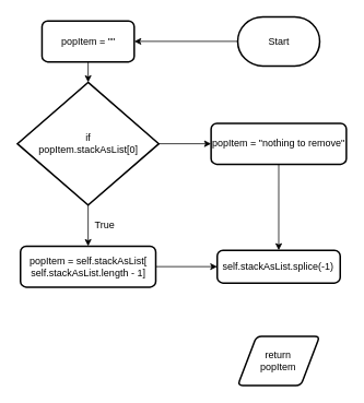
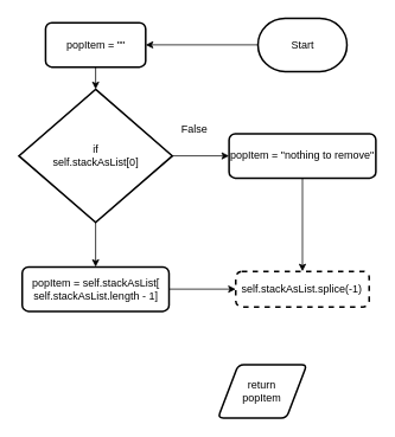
  <mxCell id="0" />
  <mxCell id="1" parent="0" />
  <mxCell id="2" style="edgeStyle=none;html=1;exitX=0;exitY=0.5;exitDx=0;exitDy=0;exitPerimeter=0;entryX=1;entryY=0.5;entryDx=0;entryDy=0;" edge="1" parent="1" source="3" target="15"><mxGeometry relative="1" as="geometry" /></mxCell>
  <mxCell id="3" value="Start" style="strokeWidth=2;html=1;shape=mxgraph.flowchart.terminator;whiteSpace=wrap;" parent="1" vertex="1"><mxGeometry x="289.5" y="20" width="100" height="60" as="geometry" /></mxCell>
  <mxCell id="4" style="edgeStyle=none;html=1;exitX=0;exitY=0.5;exitDx=0;exitDy=0;exitPerimeter=0;" parent="1" source="7" edge="1"><mxGeometry relative="1" as="geometry"><mxPoint x="87" y="155" as="targetPoint" /></mxGeometry></mxCell>
  <mxCell id="5" style="edgeStyle=none;html=1;exitX=0.5;exitY=1;exitDx=0;exitDy=0;exitPerimeter=0;" parent="1" source="7" target="9" edge="1"><mxGeometry relative="1" as="geometry" /></mxCell>
  <mxCell id="6" style="edgeStyle=none;rounded=0;html=1;exitX=1;exitY=0.5;exitDx=0;exitDy=0;exitPerimeter=0;entryX=0;entryY=0.5;entryDx=0;entryDy=0;" parent="1" source="7" target="12" edge="1"><mxGeometry relative="1" as="geometry" /></mxCell>
- <mxCell id="7" value="if&lt;br&gt;popItem.stackAsList[0]" style="strokeWidth=2;html=1;shape=mxgraph.flowchart.decision;whiteSpace=wrap;" parent="1" vertex="1"><mxGeometry x="20.75" y="100" width="172.5" height="150" as="geometry" /></mxCell>
+ <mxCell id="7" value="if&lt;br&gt;self.stackAsList[0]" style="strokeWidth=2;html=1;shape=mxgraph.flowchart.decision;whiteSpace=wrap;" parent="1" vertex="1"><mxGeometry x="20.75" y="100" width="172.5" height="150" as="geometry" /></mxCell>
  <mxCell id="8" style="edgeStyle=none;html=1;exitX=1;exitY=0.5;exitDx=0;exitDy=0;entryX=0;entryY=0.5;entryDx=0;entryDy=0;" edge="1" parent="1" source="9" target="16"><mxGeometry relative="1" as="geometry"><mxPoint x="288.974" y="325" as="targetPoint" /></mxGeometry></mxCell>
  <mxCell id="9" value="popItem = self.stackAsList[&lt;br&gt;self.stackAsList.length - 1]" style="rounded=1;whiteSpace=wrap;html=1;absoluteArcSize=1;arcSize=14;strokeWidth=2;" parent="1" vertex="1"><mxGeometry x="24.5" y="300" width="165" height="50" as="geometry" /></mxCell>
- <mxCell id="10" value="True" style="text;html=1;align=center;verticalAlign=middle;resizable=0;points=[];autosize=1;strokeColor=none;fillColor=none;" parent="1" vertex="1"><mxGeometry x="102" y="260" width="50" height="30" as="geometry" /></mxCell>
  <mxCell id="11" style="edgeStyle=none;rounded=0;html=1;exitX=0.5;exitY=1;exitDx=0;exitDy=0;entryX=0.5;entryY=0;entryDx=0;entryDy=0;" parent="1" source="12" target="16" edge="1"><mxGeometry relative="1" as="geometry"><mxPoint x="340" y="295" as="targetPoint" /></mxGeometry></mxCell>
  <mxCell id="12" value="popItem = &quot;nothing to remove&quot;" style="rounded=1;whiteSpace=wrap;html=1;absoluteArcSize=1;arcSize=14;strokeWidth=2;" parent="1" vertex="1"><mxGeometry x="257" y="150" width="165" height="50" as="geometry" /></mxCell>
+ <mxCell id="13" value="False" style="text;html=1;align=center;verticalAlign=middle;resizable=0;points=[];autosize=1;strokeColor=none;fillColor=none;" parent="1" vertex="1"><mxGeometry x="193.25" y="130" width="50" height="30" as="geometry" /></mxCell>
  <mxCell id="14" style="edgeStyle=none;html=1;exitX=0.5;exitY=1;exitDx=0;exitDy=0;entryX=0.5;entryY=0;entryDx=0;entryDy=0;entryPerimeter=0;" edge="1" parent="1" source="15" target="7"><mxGeometry relative="1" as="geometry" /></mxCell>
  <mxCell id="15" value="popItem = &quot;&quot;" style="rounded=1;whiteSpace=wrap;html=1;absoluteArcSize=1;arcSize=14;strokeWidth=2;" vertex="1" parent="1"><mxGeometry x="50.75" y="25" width="112.5" height="50" as="geometry" /></mxCell>
- <mxCell id="16" value="self.stackAsList.splice(-1)" style="rounded=1;whiteSpace=wrap;html=1;absoluteArcSize=1;arcSize=14;strokeWidth=2;" vertex="1" parent="1"><mxGeometry x="264.49" y="305" width="150" height="40" as="geometry" /></mxCell>
- <mxCell id="17" value="return&lt;br&gt;popItem" style="shape=parallelogram;html=1;strokeWidth=2;perimeter=parallelogramPerimeter;whiteSpace=wrap;rounded=1;arcSize=12;size=0.23;" vertex="1" parent="1"><mxGeometry x="289.49" y="410" width="100" height="60" as="geometry" /></mxCell>
+ <mxCell id="16" value="self.stackAsList.splice(-1)" style="rounded=1;whiteSpace=wrap;html=1;absoluteArcSize=1;arcSize=14;strokeWidth=2;dashed=1;" vertex="1" parent="1"><mxGeometry x="264.49" y="305" width="150" height="40" as="geometry" /></mxCell>
+ <mxCell id="17" value="return&lt;br&gt;popItem" style="shape=parallelogram;html=1;strokeWidth=2;perimeter=parallelogramPerimeter;whiteSpace=wrap;rounded=1;arcSize=12;size=0.23;" vertex="1" parent="1"><mxGeometry x="244.49" y="410" width="100" height="60" as="geometry" /></mxCell>
